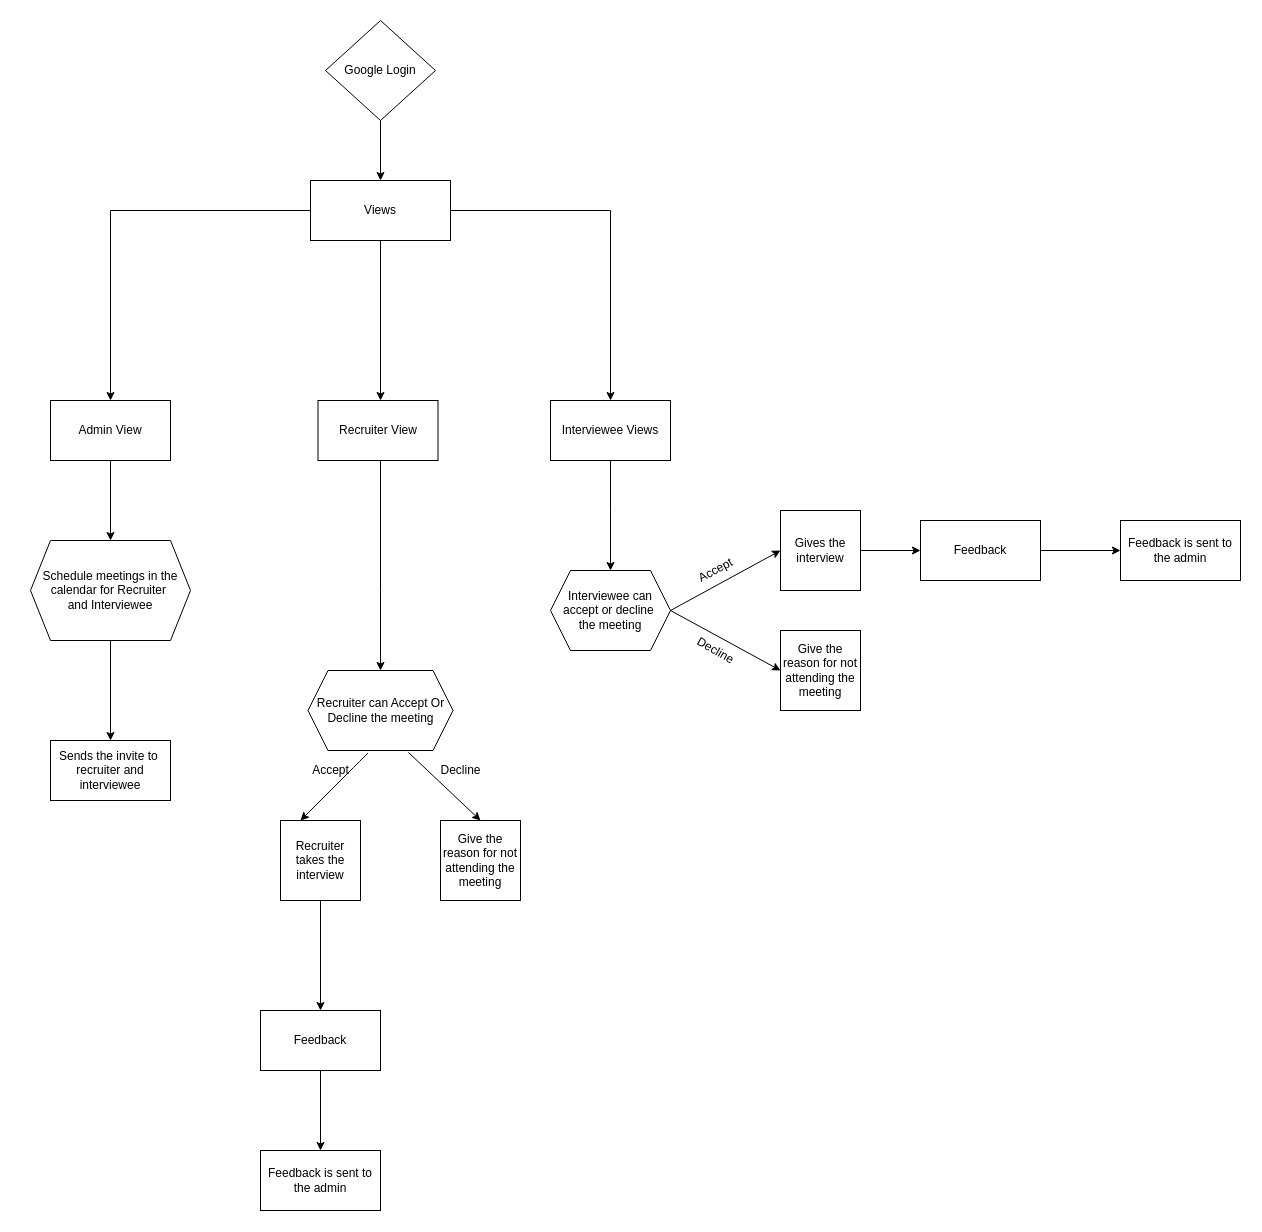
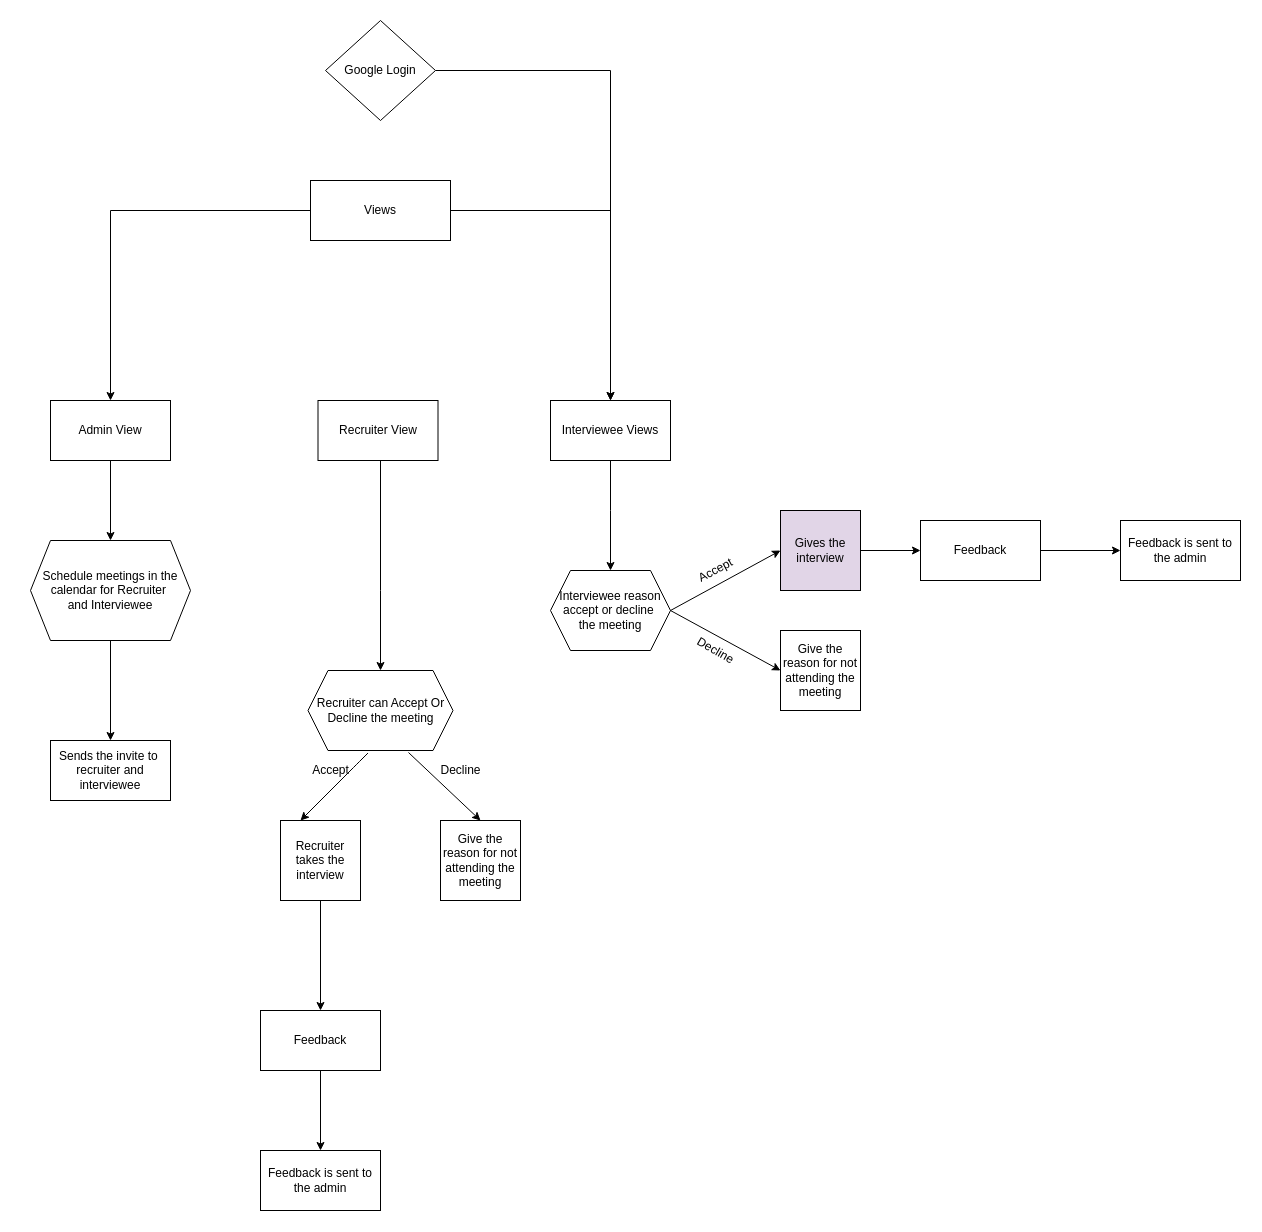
  <mxCell id="0" />
  <mxCell id="1" parent="0" />
  <mxCell id="2" value="" style="edgeStyle=orthogonalEdgeStyle;rounded=0;orthogonalLoop=1;jettySize=auto;html=1;" parent="1" edge="1"><mxGeometry relative="1" as="geometry"><mxPoint x="20" y="190" as="targetPoint" /></mxGeometry></mxCell>
- <mxCell id="3" value="" style="edgeStyle=orthogonalEdgeStyle;rounded=0;orthogonalLoop=1;jettySize=auto;html=1;" parent="1" source="4" target="8" edge="1"><mxGeometry relative="1" as="geometry" /></mxCell>
+ <mxCell id="3" value="" style="edgeStyle=orthogonalEdgeStyle;rounded=0;orthogonalLoop=1;jettySize=auto;html=1;" parent="1" source="4" target="14" edge="1"><mxGeometry relative="1" as="geometry" /></mxCell>
  <mxCell id="4" value="Google Login" style="rhombus;whiteSpace=wrap;html=1;" parent="1" vertex="1"><mxGeometry x="325" y="20" width="110" height="100" as="geometry" /></mxCell>
- <mxCell id="5" value="" style="edgeStyle=orthogonalEdgeStyle;rounded=0;orthogonalLoop=1;jettySize=auto;html=1;" parent="1" source="8" target="10" edge="1"><mxGeometry relative="1" as="geometry"><Array as="points"><mxPoint x="350" y="180" /><mxPoint x="350" y="430" /></Array></mxGeometry></mxCell>
  <mxCell id="6" style="edgeStyle=orthogonalEdgeStyle;rounded=0;orthogonalLoop=1;jettySize=auto;html=1;entryX=0.5;entryY=0;entryDx=0;entryDy=0;" parent="1" source="8" target="14" edge="1"><mxGeometry relative="1" as="geometry"><mxPoint x="610" y="390" as="targetPoint" /></mxGeometry></mxCell>
  <mxCell id="7" style="edgeStyle=orthogonalEdgeStyle;rounded=0;orthogonalLoop=1;jettySize=auto;html=1;entryX=0.5;entryY=0;entryDx=0;entryDy=0;" parent="1" source="8" target="12" edge="1"><mxGeometry relative="1" as="geometry" /></mxCell>
  <mxCell id="8" value="Views" style="whiteSpace=wrap;html=1;" parent="1" vertex="1"><mxGeometry x="310" y="180" width="140" height="60" as="geometry" /></mxCell>
  <mxCell id="9" value="" style="edgeStyle=orthogonalEdgeStyle;rounded=0;orthogonalLoop=1;jettySize=auto;html=1;" parent="1" source="10" target="17" edge="1"><mxGeometry relative="1" as="geometry"><Array as="points"><mxPoint x="380" y="590" /><mxPoint x="380" y="590" /></Array></mxGeometry></mxCell>
  <mxCell id="10" value="Recruiter View" style="whiteSpace=wrap;html=1;" parent="1" vertex="1"><mxGeometry x="317.5" y="400" width="120" height="60" as="geometry" /></mxCell>
  <mxCell id="11" value="" style="edgeStyle=orthogonalEdgeStyle;rounded=0;orthogonalLoop=1;jettySize=auto;html=1;entryX=0.5;entryY=0;entryDx=0;entryDy=0;entryPerimeter=0;" parent="1" source="12" target="16" edge="1"><mxGeometry relative="1" as="geometry"><mxPoint x="80" y="470" as="targetPoint" /></mxGeometry></mxCell>
  <mxCell id="12" value="Admin View" style="rounded=0;whiteSpace=wrap;html=1;" parent="1" vertex="1"><mxGeometry x="50" y="400" width="120" height="60" as="geometry" /></mxCell>
  <mxCell id="13" value="" style="edgeStyle=orthogonalEdgeStyle;rounded=0;orthogonalLoop=1;jettySize=auto;html=1;" parent="1" source="14" target="27" edge="1"><mxGeometry relative="1" as="geometry"><Array as="points"><mxPoint x="610" y="510" /><mxPoint x="610" y="510" /></Array></mxGeometry></mxCell>
  <mxCell id="14" value="Interviewee Views" style="rounded=0;whiteSpace=wrap;html=1;" parent="1" vertex="1"><mxGeometry x="550" y="400" width="120" height="60" as="geometry" /></mxCell>
  <mxCell id="15" value="" style="edgeStyle=orthogonalEdgeStyle;rounded=0;orthogonalLoop=1;jettySize=auto;html=1;" parent="1" source="16" target="39" edge="1"><mxGeometry relative="1" as="geometry" /></mxCell>
  <mxCell id="16" value="Schedule meetings in the calendar for Recruiter&amp;nbsp;&lt;br&gt;and Interviewee" style="shape=hexagon;perimeter=hexagonPerimeter2;whiteSpace=wrap;html=1;fixedSize=1;rounded=0;" parent="1" vertex="1"><mxGeometry x="30" y="540" width="160" height="100" as="geometry" /></mxCell>
  <mxCell id="17" value="Recruiter can Accept Or&lt;br&gt;Decline the meeting" style="shape=hexagon;perimeter=hexagonPerimeter2;whiteSpace=wrap;html=1;fixedSize=1;direction=east;" parent="1" vertex="1"><mxGeometry x="307.5" y="670" width="145" height="80" as="geometry" /></mxCell>
  <mxCell id="18" value="" style="endArrow=classic;html=1;" parent="1" edge="1"><mxGeometry width="50" height="50" relative="1" as="geometry"><mxPoint x="360" y="760" as="sourcePoint" /><mxPoint x="300" y="820" as="targetPoint" /><Array as="points"><mxPoint x="370" y="750" /><mxPoint x="360" y="760" /></Array></mxGeometry></mxCell>
  <mxCell id="19" value="" style="endArrow=classic;html=1;exitX=0.693;exitY=1.025;exitDx=0;exitDy=0;exitPerimeter=0;" parent="1" source="17" edge="1"><mxGeometry width="50" height="50" relative="1" as="geometry"><mxPoint x="410" y="760" as="sourcePoint" /><mxPoint x="480" y="820" as="targetPoint" /><Array as="points" /></mxGeometry></mxCell>
  <mxCell id="20" value="Accept" style="text;html=1;align=center;verticalAlign=middle;resizable=0;points=[];autosize=1;strokeColor=none;rotation=0;" parent="1" vertex="1"><mxGeometry x="305" y="760" width="50" height="20" as="geometry" /></mxCell>
  <mxCell id="21" value="Decline" style="text;html=1;align=center;verticalAlign=middle;resizable=0;points=[];autosize=1;strokeColor=none;" parent="1" vertex="1"><mxGeometry x="430" y="760" width="60" height="20" as="geometry" /></mxCell>
  <mxCell id="22" value="" style="edgeStyle=orthogonalEdgeStyle;rounded=0;orthogonalLoop=1;jettySize=auto;html=1;" parent="1" source="23" target="26" edge="1"><mxGeometry relative="1" as="geometry" /></mxCell>
  <mxCell id="23" value="Recruiter takes the interview" style="whiteSpace=wrap;html=1;aspect=fixed;" parent="1" vertex="1"><mxGeometry x="280" y="820" width="80" height="80" as="geometry" /></mxCell>
  <mxCell id="24" value="Give the reason for not attending the meeting" style="whiteSpace=wrap;html=1;aspect=fixed;" parent="1" vertex="1"><mxGeometry x="440" y="820" width="80" height="80" as="geometry" /></mxCell>
  <mxCell id="25" value="" style="edgeStyle=orthogonalEdgeStyle;rounded=0;orthogonalLoop=1;jettySize=auto;html=1;" parent="1" source="26" target="32" edge="1"><mxGeometry relative="1" as="geometry" /></mxCell>
  <mxCell id="26" value="Feedback" style="rounded=0;whiteSpace=wrap;html=1;" parent="1" vertex="1"><mxGeometry x="260" y="1010" width="120" height="60" as="geometry" /></mxCell>
- <mxCell id="27" value="Interviewee can accept or decline&amp;nbsp;&lt;br&gt;the meeting" style="shape=hexagon;perimeter=hexagonPerimeter2;whiteSpace=wrap;html=1;fixedSize=1;rounded=0;" parent="1" vertex="1"><mxGeometry x="550" y="570" width="120" height="80" as="geometry" /></mxCell>
+ <mxCell id="27" value="Interviewee reason accept or decline&amp;nbsp;&lt;br&gt;the meeting" style="shape=hexagon;perimeter=hexagonPerimeter2;whiteSpace=wrap;html=1;fixedSize=1;rounded=0;" parent="1" vertex="1"><mxGeometry x="550" y="570" width="120" height="80" as="geometry" /></mxCell>
  <mxCell id="28" value="" style="endArrow=classic;html=1;" parent="1" edge="1"><mxGeometry width="50" height="50" relative="1" as="geometry"><mxPoint x="670" y="610" as="sourcePoint" /><mxPoint x="780" y="550" as="targetPoint" /></mxGeometry></mxCell>
  <mxCell id="29" value="" style="endArrow=classic;html=1;" parent="1" edge="1"><mxGeometry width="50" height="50" relative="1" as="geometry"><mxPoint x="670" y="610" as="sourcePoint" /><mxPoint x="780" y="670" as="targetPoint" /></mxGeometry></mxCell>
  <mxCell id="30" value="Accept" style="text;html=1;align=center;verticalAlign=middle;resizable=0;points=[];autosize=1;strokeColor=none;rotation=-28;" parent="1" vertex="1"><mxGeometry x="690" y="560" width="50" height="20" as="geometry" /></mxCell>
  <mxCell id="31" value="Decline" style="text;html=1;align=center;verticalAlign=middle;resizable=0;points=[];autosize=1;strokeColor=none;rotation=30;" parent="1" vertex="1"><mxGeometry x="685" y="640" width="60" height="20" as="geometry" /></mxCell>
  <mxCell id="32" value="Feedback is sent to the admin" style="rounded=0;whiteSpace=wrap;html=1;" parent="1" vertex="1"><mxGeometry x="260" y="1150" width="120" height="60" as="geometry" /></mxCell>
  <mxCell id="33" value="" style="edgeStyle=orthogonalEdgeStyle;rounded=0;orthogonalLoop=1;jettySize=auto;html=1;" parent="1" source="34" target="37" edge="1"><mxGeometry relative="1" as="geometry" /></mxCell>
- <mxCell id="34" value="Gives the interview" style="whiteSpace=wrap;html=1;aspect=fixed;" parent="1" vertex="1"><mxGeometry x="780" y="510" width="80" height="80" as="geometry" /></mxCell>
+ <mxCell id="34" value="Gives the interview" style="whiteSpace=wrap;html=1;aspect=fixed;fillColor=#e1d5e7;" parent="1" vertex="1"><mxGeometry x="780" y="510" width="80" height="80" as="geometry" /></mxCell>
  <mxCell id="35" value="Give the reason for not attending the meeting" style="whiteSpace=wrap;html=1;aspect=fixed;" parent="1" vertex="1"><mxGeometry x="780" y="630" width="80" height="80" as="geometry" /></mxCell>
  <mxCell id="36" value="" style="edgeStyle=orthogonalEdgeStyle;rounded=0;orthogonalLoop=1;jettySize=auto;html=1;" parent="1" source="37" target="38" edge="1"><mxGeometry relative="1" as="geometry" /></mxCell>
  <mxCell id="37" value="Feedback" style="whiteSpace=wrap;html=1;" parent="1" vertex="1"><mxGeometry x="920" y="520" width="120" height="60" as="geometry" /></mxCell>
  <mxCell id="38" value="Feedback is sent to the admin" style="whiteSpace=wrap;html=1;" parent="1" vertex="1"><mxGeometry x="1120" y="520" width="120" height="60" as="geometry" /></mxCell>
  <mxCell id="39" value="Sends the invite to&amp;nbsp;&lt;br&gt;recruiter and interviewee" style="whiteSpace=wrap;html=1;rounded=0;" parent="1" vertex="1"><mxGeometry x="50" y="740" width="120" height="60" as="geometry" /></mxCell>
